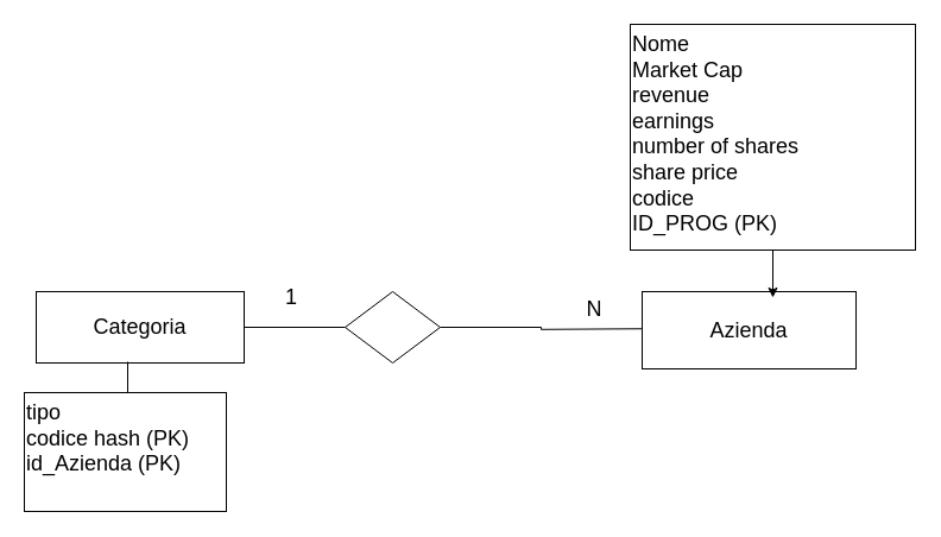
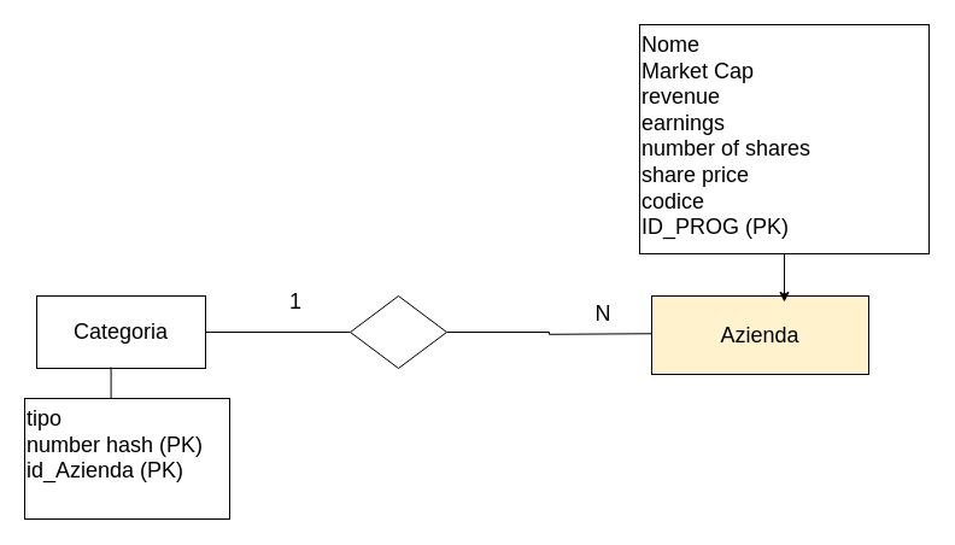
  <mxCell id="0" />
  <mxCell id="1" parent="0" />
- <mxCell id="2" value="Azienda" style="rounded=0;whiteSpace=wrap;html=1;fontSize=18;" vertex="1" parent="1"><mxGeometry x="540" y="245" width="180" height="65" as="geometry" /></mxCell>
+ <mxCell id="2" value="Azienda" style="rounded=0;whiteSpace=wrap;html=1;fontSize=18;fillColor=#fff2cc;" vertex="1" parent="1"><mxGeometry x="540" y="245" width="180" height="65" as="geometry" /></mxCell>
  <mxCell id="3" style="edgeStyle=orthogonalEdgeStyle;rounded=0;orthogonalLoop=1;jettySize=auto;html=1;exitX=0.5;exitY=1;exitDx=0;exitDy=0;entryX=0.611;entryY=0.077;entryDx=0;entryDy=0;entryPerimeter=0;fontSize=18;" edge="1" parent="1" source="4" target="2"><mxGeometry relative="1" as="geometry" /></mxCell>
  <mxCell id="4" value="Nome&lt;br&gt;Market Cap&lt;br&gt;revenue&lt;br&gt;earnings&lt;br&gt;number of shares&lt;br&gt;share price&lt;br&gt;codice&lt;br&gt;ID_PROG (PK)" style="text;html=1;strokeColor=default;fillColor=none;align=left;verticalAlign=top;whiteSpace=wrap;rounded=0;fontSize=18;" vertex="1" parent="1"><mxGeometry x="530" y="20" width="240" height="190" as="geometry" /></mxCell>
  <mxCell id="5" style="edgeStyle=orthogonalEdgeStyle;rounded=0;orthogonalLoop=1;jettySize=auto;html=1;exitX=1;exitY=0.5;exitDx=0;exitDy=0;entryX=0;entryY=0.5;entryDx=0;entryDy=0;fontSize=18;endArrow=none;endFill=0;" edge="1" parent="1" source="6" target="8"><mxGeometry relative="1" as="geometry" /></mxCell>
- <mxCell id="6" value="Categoria" style="rounded=0;whiteSpace=wrap;html=1;fontSize=18;strokeColor=default;align=center;verticalAlign=middle;" vertex="1" parent="1"><mxGeometry x="30" y="245" width="175" height="60" as="geometry" /></mxCell>
+ <mxCell id="6" value="Categoria" style="rounded=0;whiteSpace=wrap;html=1;fontSize=18;strokeColor=default;align=center;verticalAlign=middle;" vertex="1" parent="1"><mxGeometry x="30" y="245" width="140" height="60" as="geometry" /></mxCell>
  <mxCell id="7" style="edgeStyle=orthogonalEdgeStyle;rounded=0;orthogonalLoop=1;jettySize=auto;html=1;exitX=1;exitY=0.5;exitDx=0;exitDy=0;entryX=0;entryY=0.25;entryDx=0;entryDy=0;fontSize=18;endArrow=none;endFill=0;" edge="1" parent="1" source="8"><mxGeometry relative="1" as="geometry"><mxPoint x="540" y="276.25" as="targetPoint" /></mxGeometry></mxCell>
  <mxCell id="8" value="" style="rhombus;whiteSpace=wrap;html=1;fontSize=18;strokeColor=default;align=center;verticalAlign=middle;" vertex="1" parent="1"><mxGeometry x="290" y="245" width="80" height="60" as="geometry" /></mxCell>
  <mxCell id="9" style="edgeStyle=orthogonalEdgeStyle;rounded=0;orthogonalLoop=1;jettySize=auto;html=1;exitX=0.5;exitY=0;exitDx=0;exitDy=0;entryX=0.44;entryY=0.983;entryDx=0;entryDy=0;entryPerimeter=0;fontSize=18;endArrow=none;endFill=0;" edge="1" parent="1" source="10" target="6"><mxGeometry relative="1" as="geometry" /></mxCell>
- <mxCell id="10" value="tipo&lt;br&gt;codice hash (PK)&lt;br&gt;id_Azienda (PK)" style="text;html=1;strokeColor=default;fillColor=none;align=left;verticalAlign=top;whiteSpace=wrap;rounded=0;fontSize=18;" vertex="1" parent="1"><mxGeometry x="20" y="330" width="170" height="100" as="geometry" /></mxCell>
+ <mxCell id="10" value="tipo&lt;br&gt;number hash (PK)&lt;br&gt;id_Azienda (PK)" style="text;html=1;strokeColor=default;fillColor=none;align=left;verticalAlign=top;whiteSpace=wrap;rounded=0;fontSize=18;" vertex="1" parent="1"><mxGeometry x="20" y="330" width="170" height="100" as="geometry" /></mxCell>
  <mxCell id="11" value="1" style="text;html=1;strokeColor=none;fillColor=none;align=center;verticalAlign=middle;whiteSpace=wrap;rounded=0;fontSize=18;" vertex="1" parent="1"><mxGeometry x="215" y="235" width="60" height="30" as="geometry" /></mxCell>
  <mxCell id="12" value="N" style="text;html=1;strokeColor=none;fillColor=none;align=center;verticalAlign=middle;whiteSpace=wrap;rounded=0;fontSize=18;" vertex="1" parent="1"><mxGeometry x="470" y="245" width="60" height="30" as="geometry" /></mxCell>
